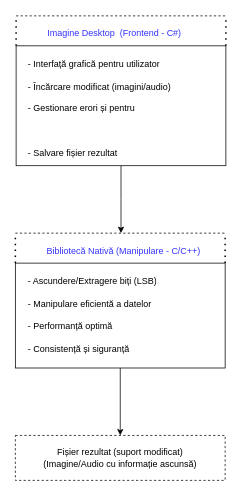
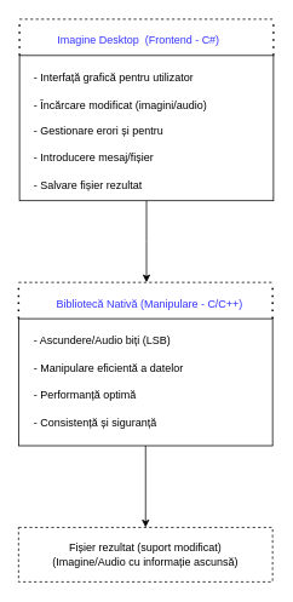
  <mxCell id="0" />
  <mxCell id="1" parent="0" />
  <mxCell id="2" style="edgeStyle=orthogonalEdgeStyle;rounded=0;orthogonalLoop=1;jettySize=auto;html=1;exitX=0.5;exitY=1;exitDx=0;exitDy=0;entryX=0.5;entryY=0;entryDx=0;entryDy=0;fillColor=light-dark(transparent,#3333FF);strokeColor=light-dark(#000000,#3333FF);" edge="1" parent="1" source="3" target="14"><mxGeometry relative="1" as="geometry" /></mxCell>
  <mxCell id="3" value="" style="rounded=0;whiteSpace=wrap;html=1;" vertex="1" parent="1"><mxGeometry x="20" y="350" width="280" height="140" as="geometry" /></mxCell>
  <mxCell id="4" value="&lt;span style=&quot;text-align: center; text-wrap-mode: nowrap;&quot;&gt;&lt;font style=&quot;color: light-dark(rgb(51, 51, 255), rgb(51, 51, 255));&quot;&gt;Bibliotecă Nativă (Manipulare - C/C++)&lt;/font&gt;&lt;/span&gt;" style="text;whiteSpace=wrap;html=1;" vertex="1" parent="1"><mxGeometry x="60" y="320" width="230" height="40" as="geometry" /></mxCell>
  <mxCell id="5" value="" style="endArrow=none;dashed=1;html=1;dashPattern=1 3;strokeWidth=2;rounded=0;exitX=0;exitY=0;exitDx=0;exitDy=0;" edge="1" parent="1" source="3"><mxGeometry width="50" height="50" relative="1" as="geometry"><mxPoint x="20" y="340" as="sourcePoint" /><mxPoint x="20" y="310" as="targetPoint" /></mxGeometry></mxCell>
  <mxCell id="6" value="" style="endArrow=none;dashed=1;html=1;dashPattern=1 3;strokeWidth=2;rounded=0;exitX=1;exitY=0;exitDx=0;exitDy=0;" edge="1" parent="1" source="3"><mxGeometry width="50" height="50" relative="1" as="geometry"><mxPoint x="270" y="350" as="sourcePoint" /><mxPoint x="300" y="310" as="targetPoint" /></mxGeometry></mxCell>
  <mxCell id="7" value="" style="endArrow=none;dashed=1;html=1;rounded=0;" edge="1" parent="1"><mxGeometry width="50" height="50" relative="1" as="geometry"><mxPoint x="20" y="310" as="sourcePoint" /><mxPoint x="300" y="310" as="targetPoint" /></mxGeometry></mxCell>
  <mxCell id="8" style="edgeStyle=orthogonalEdgeStyle;rounded=0;orthogonalLoop=1;jettySize=auto;html=1;exitX=0.5;exitY=1;exitDx=0;exitDy=0;strokeColor=light-dark(#000000,#3333FF);" edge="1" parent="1" source="9"><mxGeometry relative="1" as="geometry"><mxPoint x="161" y="310" as="targetPoint" /></mxGeometry></mxCell>
  <mxCell id="9" value="" style="rounded=0;whiteSpace=wrap;html=1;" vertex="1" parent="1"><mxGeometry x="21" y="60" width="280" height="160" as="geometry" /></mxCell>
  <mxCell id="10" value="&lt;span style=&quot;text-align: center; text-wrap-mode: nowrap;&quot;&gt;&lt;font style=&quot;color: light-dark(rgb(51, 51, 255), rgb(51, 51, 255));&quot;&gt;Imagine Desktop&amp;nbsp;&amp;nbsp;(Frontend - C#)&amp;nbsp;&lt;/font&gt;&lt;/span&gt;" style="text;whiteSpace=wrap;html=1;" vertex="1" parent="1"><mxGeometry x="61" y="30" width="230" height="40" as="geometry" /></mxCell>
  <mxCell id="11" value="" style="endArrow=none;dashed=1;html=1;dashPattern=1 3;strokeWidth=2;rounded=0;exitX=0;exitY=0;exitDx=0;exitDy=0;" edge="1" parent="1" source="9"><mxGeometry width="50" height="50" relative="1" as="geometry"><mxPoint x="21" y="50" as="sourcePoint" /><mxPoint x="21" y="20" as="targetPoint" /></mxGeometry></mxCell>
  <mxCell id="12" value="" style="endArrow=none;dashed=1;html=1;dashPattern=1 3;strokeWidth=2;rounded=0;exitX=1;exitY=0;exitDx=0;exitDy=0;" edge="1" parent="1" source="9"><mxGeometry width="50" height="50" relative="1" as="geometry"><mxPoint x="271" y="60" as="sourcePoint" /><mxPoint x="301" y="20" as="targetPoint" /></mxGeometry></mxCell>
  <mxCell id="13" value="" style="endArrow=none;dashed=1;html=1;rounded=0;" edge="1" parent="1"><mxGeometry width="50" height="50" relative="1" as="geometry"><mxPoint x="21" y="20" as="sourcePoint" /><mxPoint x="301" y="20" as="targetPoint" /></mxGeometry></mxCell>
  <mxCell id="14" value="&lt;font style=&quot;color: light-dark(rgb(0, 0, 0), rgb(51, 51, 255));&quot;&gt;Fișier rezultat (suport modificat)&lt;/font&gt;&lt;div&gt;&lt;font style=&quot;color: light-dark(rgb(0, 0, 0), rgb(51, 51, 255));&quot;&gt;(Imagine/Audio cu informație ascunsă)&lt;/font&gt;&lt;/div&gt;" style="rounded=0;whiteSpace=wrap;html=1;dashed=1;" vertex="1" parent="1"><mxGeometry x="20" y="580" width="280" height="60" as="geometry" /></mxCell>
  <mxCell id="15" value="- Interfață grafică pentru utilizator" style="text;strokeColor=none;fillColor=none;align=left;verticalAlign=middle;spacingLeft=4;spacingRight=4;overflow=hidden;points=[[0,0.5],[1,0.5]];portConstraint=eastwest;rotatable=0;whiteSpace=wrap;html=1;" vertex="1" parent="1"><mxGeometry x="31" y="70" width="210" height="30" as="geometry" /></mxCell>
  <mxCell id="16" value="- Încărcare modificat (imagini/audio)&amp;nbsp;" style="text;strokeColor=none;fillColor=none;align=left;verticalAlign=middle;spacingLeft=4;spacingRight=4;overflow=hidden;points=[[0,0.5],[1,0.5]];portConstraint=eastwest;rotatable=0;whiteSpace=wrap;html=1;" vertex="1" parent="1"><mxGeometry x="31" y="100" width="220" height="30" as="geometry" /></mxCell>
  <mxCell id="17" value="- Gestionare erori și pentru&amp;nbsp;" style="text;strokeColor=none;fillColor=none;align=left;verticalAlign=middle;spacingLeft=4;spacingRight=4;overflow=hidden;points=[[0,0.5],[1,0.5]];portConstraint=eastwest;rotatable=0;whiteSpace=wrap;html=1;" vertex="1" parent="1"><mxGeometry x="31" y="130" width="220" height="25" as="geometry" /></mxCell>
+ <mxCell id="18" value="- Introducere mesaj/fișier&amp;nbsp; &amp;nbsp;" style="text;strokeColor=none;fillColor=none;align=left;verticalAlign=middle;spacingLeft=4;spacingRight=4;overflow=hidden;points=[[0,0.5],[1,0.5]];portConstraint=eastwest;rotatable=0;whiteSpace=wrap;html=1;" vertex="1" parent="1"><mxGeometry x="31" y="160" width="220" height="25" as="geometry" /></mxCell>
  <mxCell id="19" value="- Salvare fișier rezultat&amp;nbsp;" style="text;strokeColor=none;fillColor=none;align=left;verticalAlign=middle;spacingLeft=4;spacingRight=4;overflow=hidden;points=[[0,0.5],[1,0.5]];portConstraint=eastwest;rotatable=0;whiteSpace=wrap;html=1;" vertex="1" parent="1"><mxGeometry x="31" y="190" width="220" height="25" as="geometry" /></mxCell>
- <mxCell id="20" value="- Ascundere/Extragere biți (LSB)" style="text;strokeColor=none;fillColor=none;align=left;verticalAlign=middle;spacingLeft=4;spacingRight=4;overflow=hidden;points=[[0,0.5],[1,0.5]];portConstraint=eastwest;rotatable=0;whiteSpace=wrap;html=1;" vertex="1" parent="1"><mxGeometry x="31" y="360" width="210" height="30" as="geometry" /></mxCell>
+ <mxCell id="20" value="- Ascundere/Audio biți (LSB)" style="text;strokeColor=none;fillColor=none;align=left;verticalAlign=middle;spacingLeft=4;spacingRight=4;overflow=hidden;points=[[0,0.5],[1,0.5]];portConstraint=eastwest;rotatable=0;whiteSpace=wrap;html=1;" vertex="1" parent="1"><mxGeometry x="31" y="360" width="210" height="30" as="geometry" /></mxCell>
  <mxCell id="21" value="- Manipulare eficientă a datelor&amp;nbsp;&amp;nbsp;" style="text;strokeColor=none;fillColor=none;align=left;verticalAlign=middle;spacingLeft=4;spacingRight=4;overflow=hidden;points=[[0,0.5],[1,0.5]];portConstraint=eastwest;rotatable=0;whiteSpace=wrap;html=1;" vertex="1" parent="1"><mxGeometry x="31" y="390" width="210" height="30" as="geometry" /></mxCell>
  <mxCell id="22" value="- Performanță optimă&amp;nbsp;" style="text;strokeColor=none;fillColor=none;align=left;verticalAlign=middle;spacingLeft=4;spacingRight=4;overflow=hidden;points=[[0,0.5],[1,0.5]];portConstraint=eastwest;rotatable=0;whiteSpace=wrap;html=1;" vertex="1" parent="1"><mxGeometry x="31" y="420" width="210" height="30" as="geometry" /></mxCell>
  <mxCell id="23" value="- Consistență și siguranță&amp;nbsp; &amp;nbsp;" style="text;strokeColor=none;fillColor=none;align=left;verticalAlign=middle;spacingLeft=4;spacingRight=4;overflow=hidden;points=[[0,0.5],[1,0.5]];portConstraint=eastwest;rotatable=0;whiteSpace=wrap;html=1;" vertex="1" parent="1"><mxGeometry x="31" y="450" width="210" height="30" as="geometry" /></mxCell>
